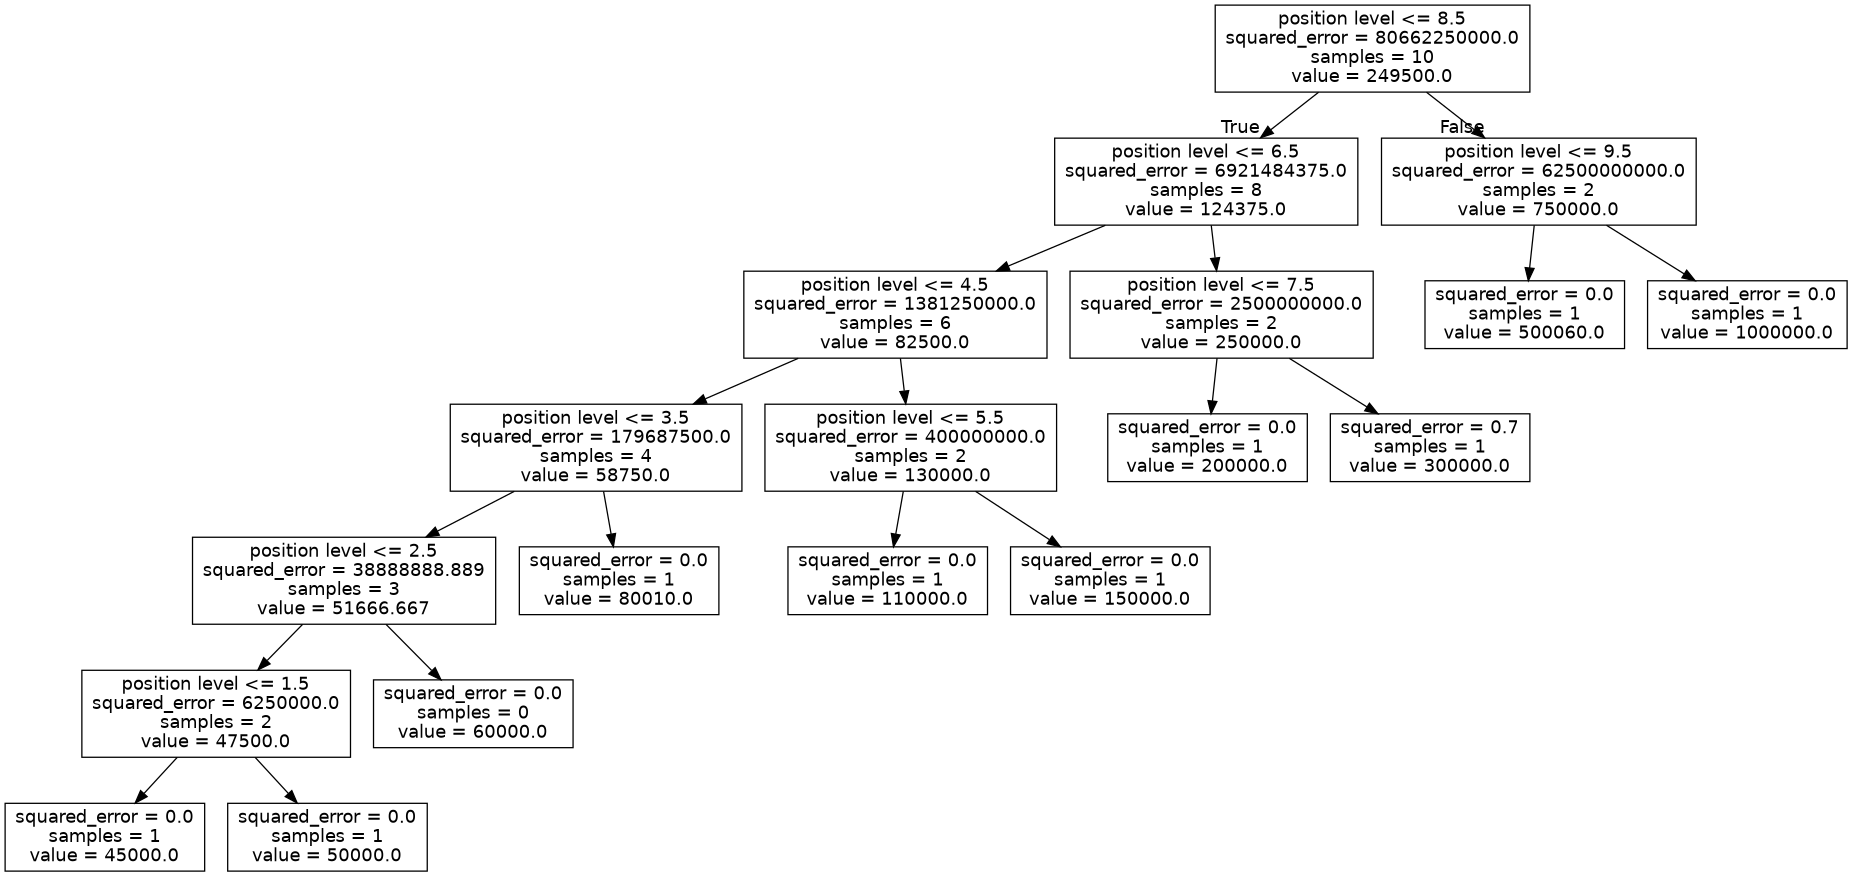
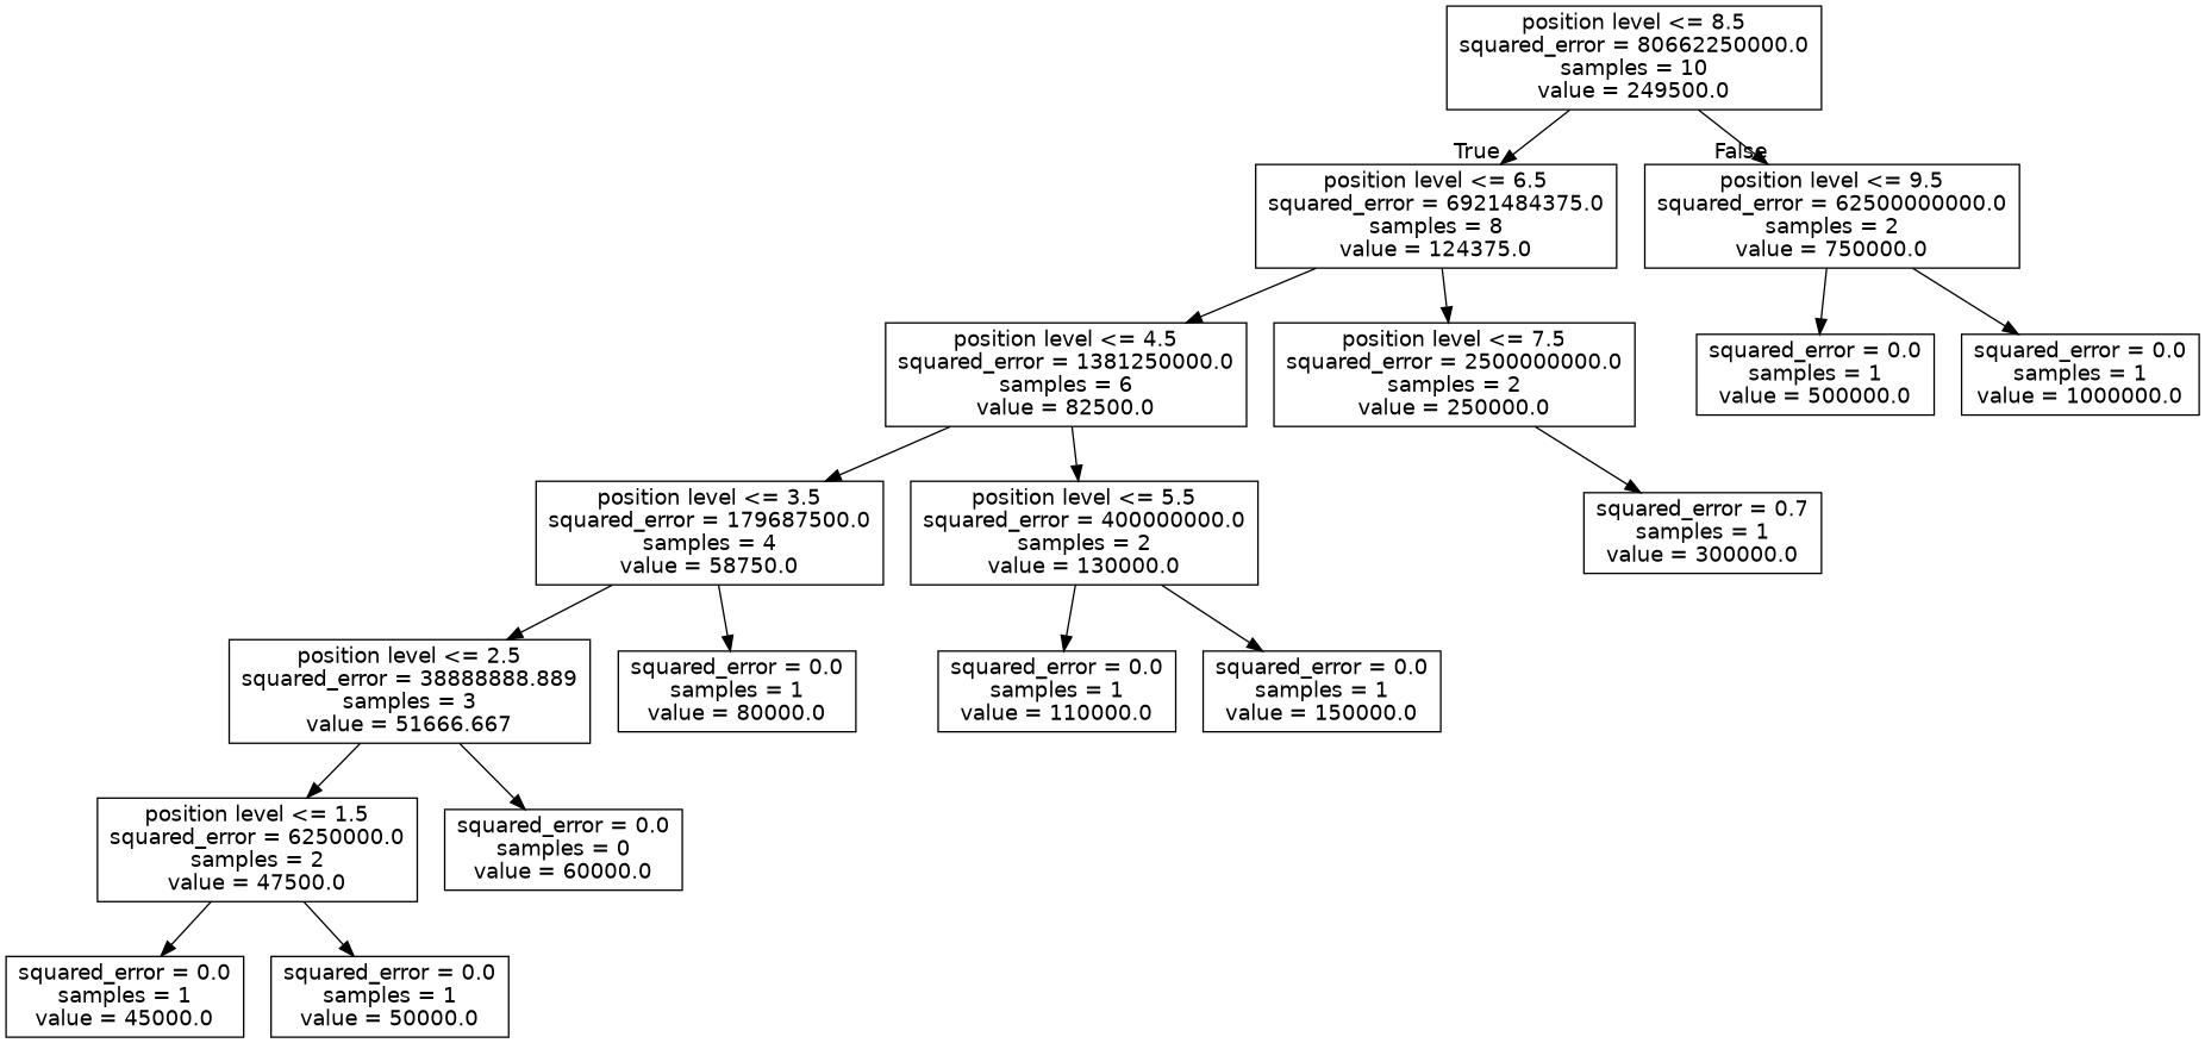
  digraph {
    node [fontname=helvetica shape=box]
    edge [fontname=helvetica]
    n1 [label="position level <= 8.5\nsquared_error = 80662250000.0\nsamples = 10\nvalue = 249500.0"]
    n2 [label="position level <= 6.5\nsquared_error = 6921484375.0\nsamples = 8\nvalue = 124375.0"]
    n3 [label="position level <= 9.5\nsquared_error = 62500000000.0\nsamples = 2\nvalue = 750000.0"]
    n4 [label="position level <= 4.5\nsquared_error = 1381250000.0\nsamples = 6\nvalue = 82500.0"]
    n5 [label="position level <= 7.5\nsquared_error = 2500000000.0\nsamples = 2\nvalue = 250000.0"]
-   n6 [label="squared_error = 0.0\nsamples = 1\nvalue = 500060.0"]
+   n6 [label="squared_error = 0.0\nsamples = 1\nvalue = 500000.0"]
    n7 [label="squared_error = 0.0\nsamples = 1\nvalue = 1000000.0"]
    n8 [label="position level <= 3.5\nsquared_error = 179687500.0\nsamples = 4\nvalue = 58750.0"]
    n9 [label="position level <= 5.5\nsquared_error = 400000000.0\nsamples = 2\nvalue = 130000.0"]
-   n10 [label="squared_error = 0.0\nsamples = 1\nvalue = 200000.0"]
    n11 [label="squared_error = 0.7\nsamples = 1\nvalue = 300000.0"]
    n12 [label="position level <= 2.5\nsquared_error = 38888888.889\nsamples = 3\nvalue = 51666.667"]
-   n13 [label="squared_error = 0.0\nsamples = 1\nvalue = 80010.0"]
+   n13 [label="squared_error = 0.0\nsamples = 1\nvalue = 80000.0"]
    n14 [label="squared_error = 0.0\nsamples = 1\nvalue = 110000.0"]
    n15 [label="squared_error = 0.0\nsamples = 1\nvalue = 150000.0"]
    n16 [label="position level <= 1.5\nsquared_error = 6250000.0\nsamples = 2\nvalue = 47500.0"]
    n17 [label="squared_error = 0.0\nsamples = 0\nvalue = 60000.0"]
    n18 [label="squared_error = 0.0\nsamples = 1\nvalue = 45000.0"]
    n19 [label="squared_error = 0.0\nsamples = 1\nvalue = 50000.0"]
    n1 -> n2 [headlabel=True labelangle=45 labeldistance=2.5]
    n1 -> n3 [headlabel=False labelangle=-45 labeldistance=2.5]
    n2 -> n4
    n2 -> n5
    n3 -> n6
    n3 -> n7
    n4 -> n8
    n4 -> n9
-   n5 -> n10
    n5 -> n11
    n8 -> n12
    n8 -> n13
    n9 -> n14
    n9 -> n15
    n12 -> n16
    n12 -> n17
    n16 -> n18
    n16 -> n19
  }
